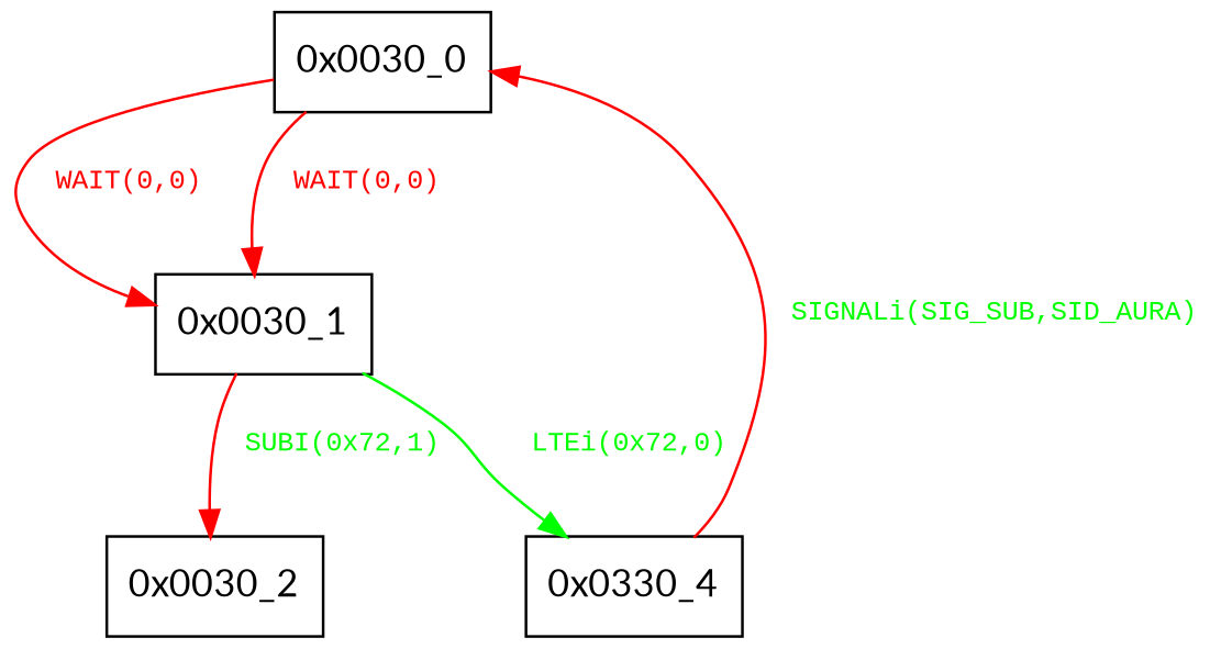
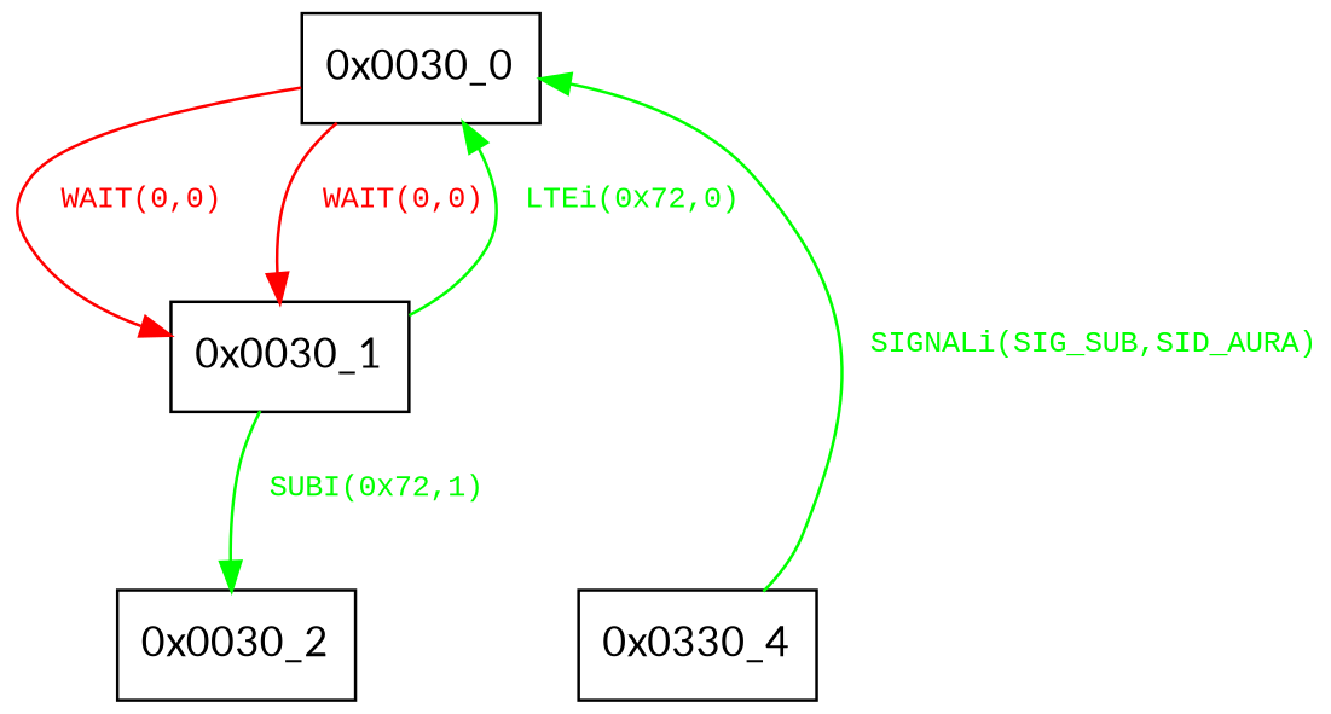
  digraph {
    fontname=Lato
    node [fontname=Lato shape=record]
    edge [color=green fontcolor=green fontname=Lato]
    "0x0030_0"
    "0x0030_1"
    "0x0030_2"
    n4 [label="0x0330_4"]
    "0x0030_0" -> "0x0030_1" [color=red fontcolor=red label=< <font face="Courier New" point-size="10"> WAIT(0,0)<br/> </font>>]
    "0x0030_0" -> "0x0030_1" [color=red fontcolor=red label=< <font face="Courier New" point-size="10"> WAIT(0,0)<br/> </font>>]
-   "0x0030_1" -> n4 [label=< <font face="Courier New" point-size="10"> LTEi(0x72,0)<br/> </font>>]
-   "0x0030_1" -> "0x0030_2" [color=red label=< <font face="Courier New" point-size="10"> SUBI(0x72,1)<br/> </font>>]
-   n4 -> "0x0030_0" [color=red label=< <font face="Courier New" point-size="10"> SIGNALi(SIG_SUB,SID_AURA)<br/> </font>>]
+   "0x0030_1" -> "0x0030_0" [label=< <font face="Courier New" point-size="10"> LTEi(0x72,0)<br/> </font>>]
+   "0x0030_1" -> "0x0030_2" [label=< <font face="Courier New" point-size="10"> SUBI(0x72,1)<br/> </font>>]
+   n4 -> "0x0030_0" [label=< <font face="Courier New" point-size="10"> SIGNALi(SIG_SUB,SID_AURA)<br/> </font>>]
  }
